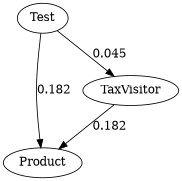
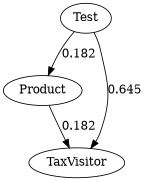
  digraph {
    Test
    Product
    TaxVisitor
    Test -> Product [label="0.182 "]
-   Test -> TaxVisitor [label="0.045 "]
-   TaxVisitor -> Product [label="0.182 "]
+   Test -> TaxVisitor [label="0.645 "]
+   Product -> TaxVisitor [label="0.182 "]
  }
